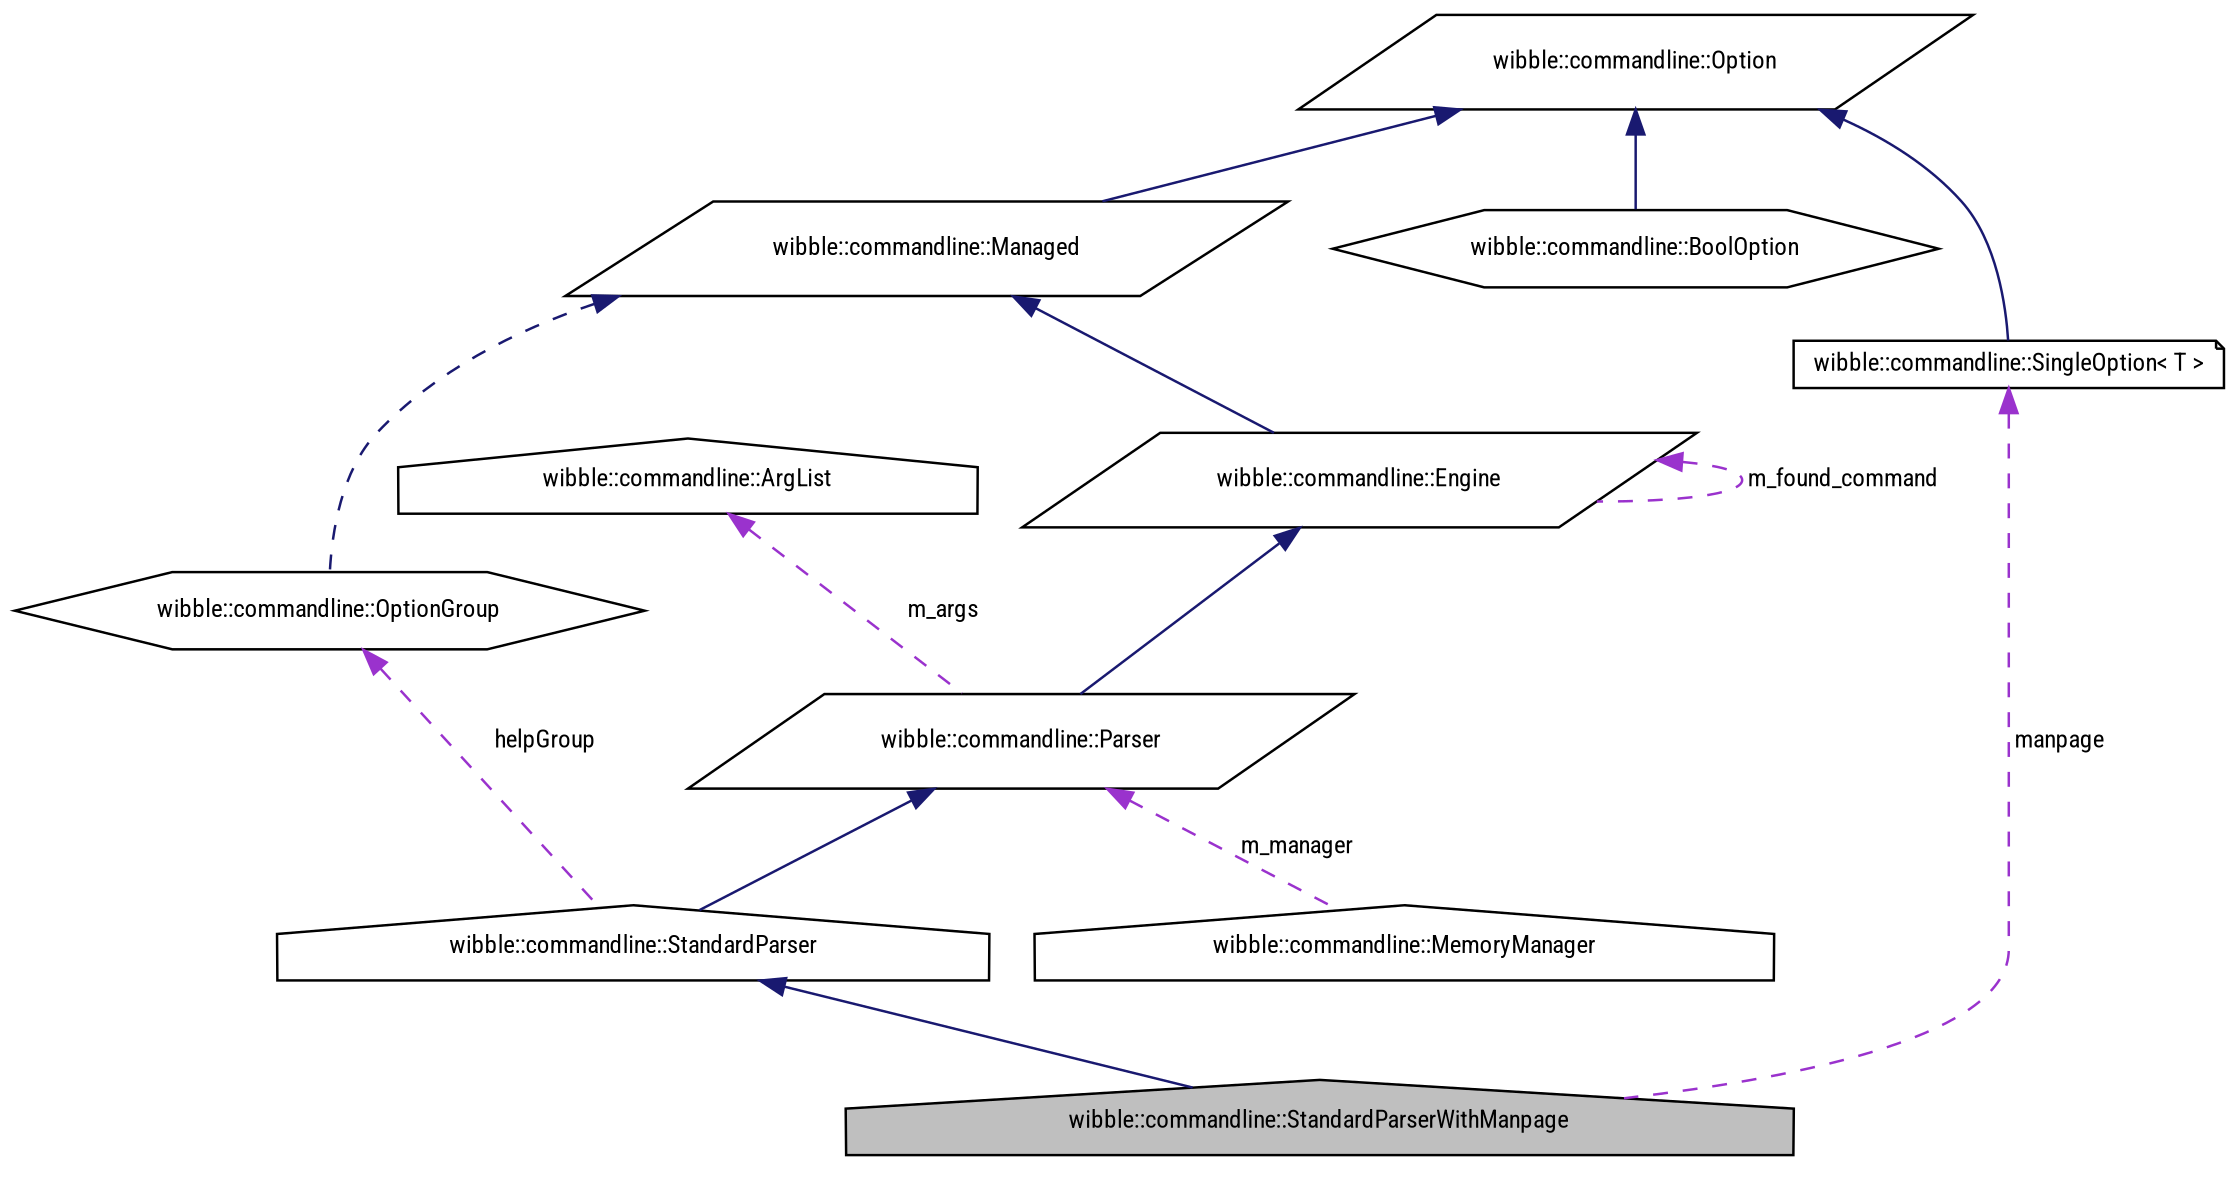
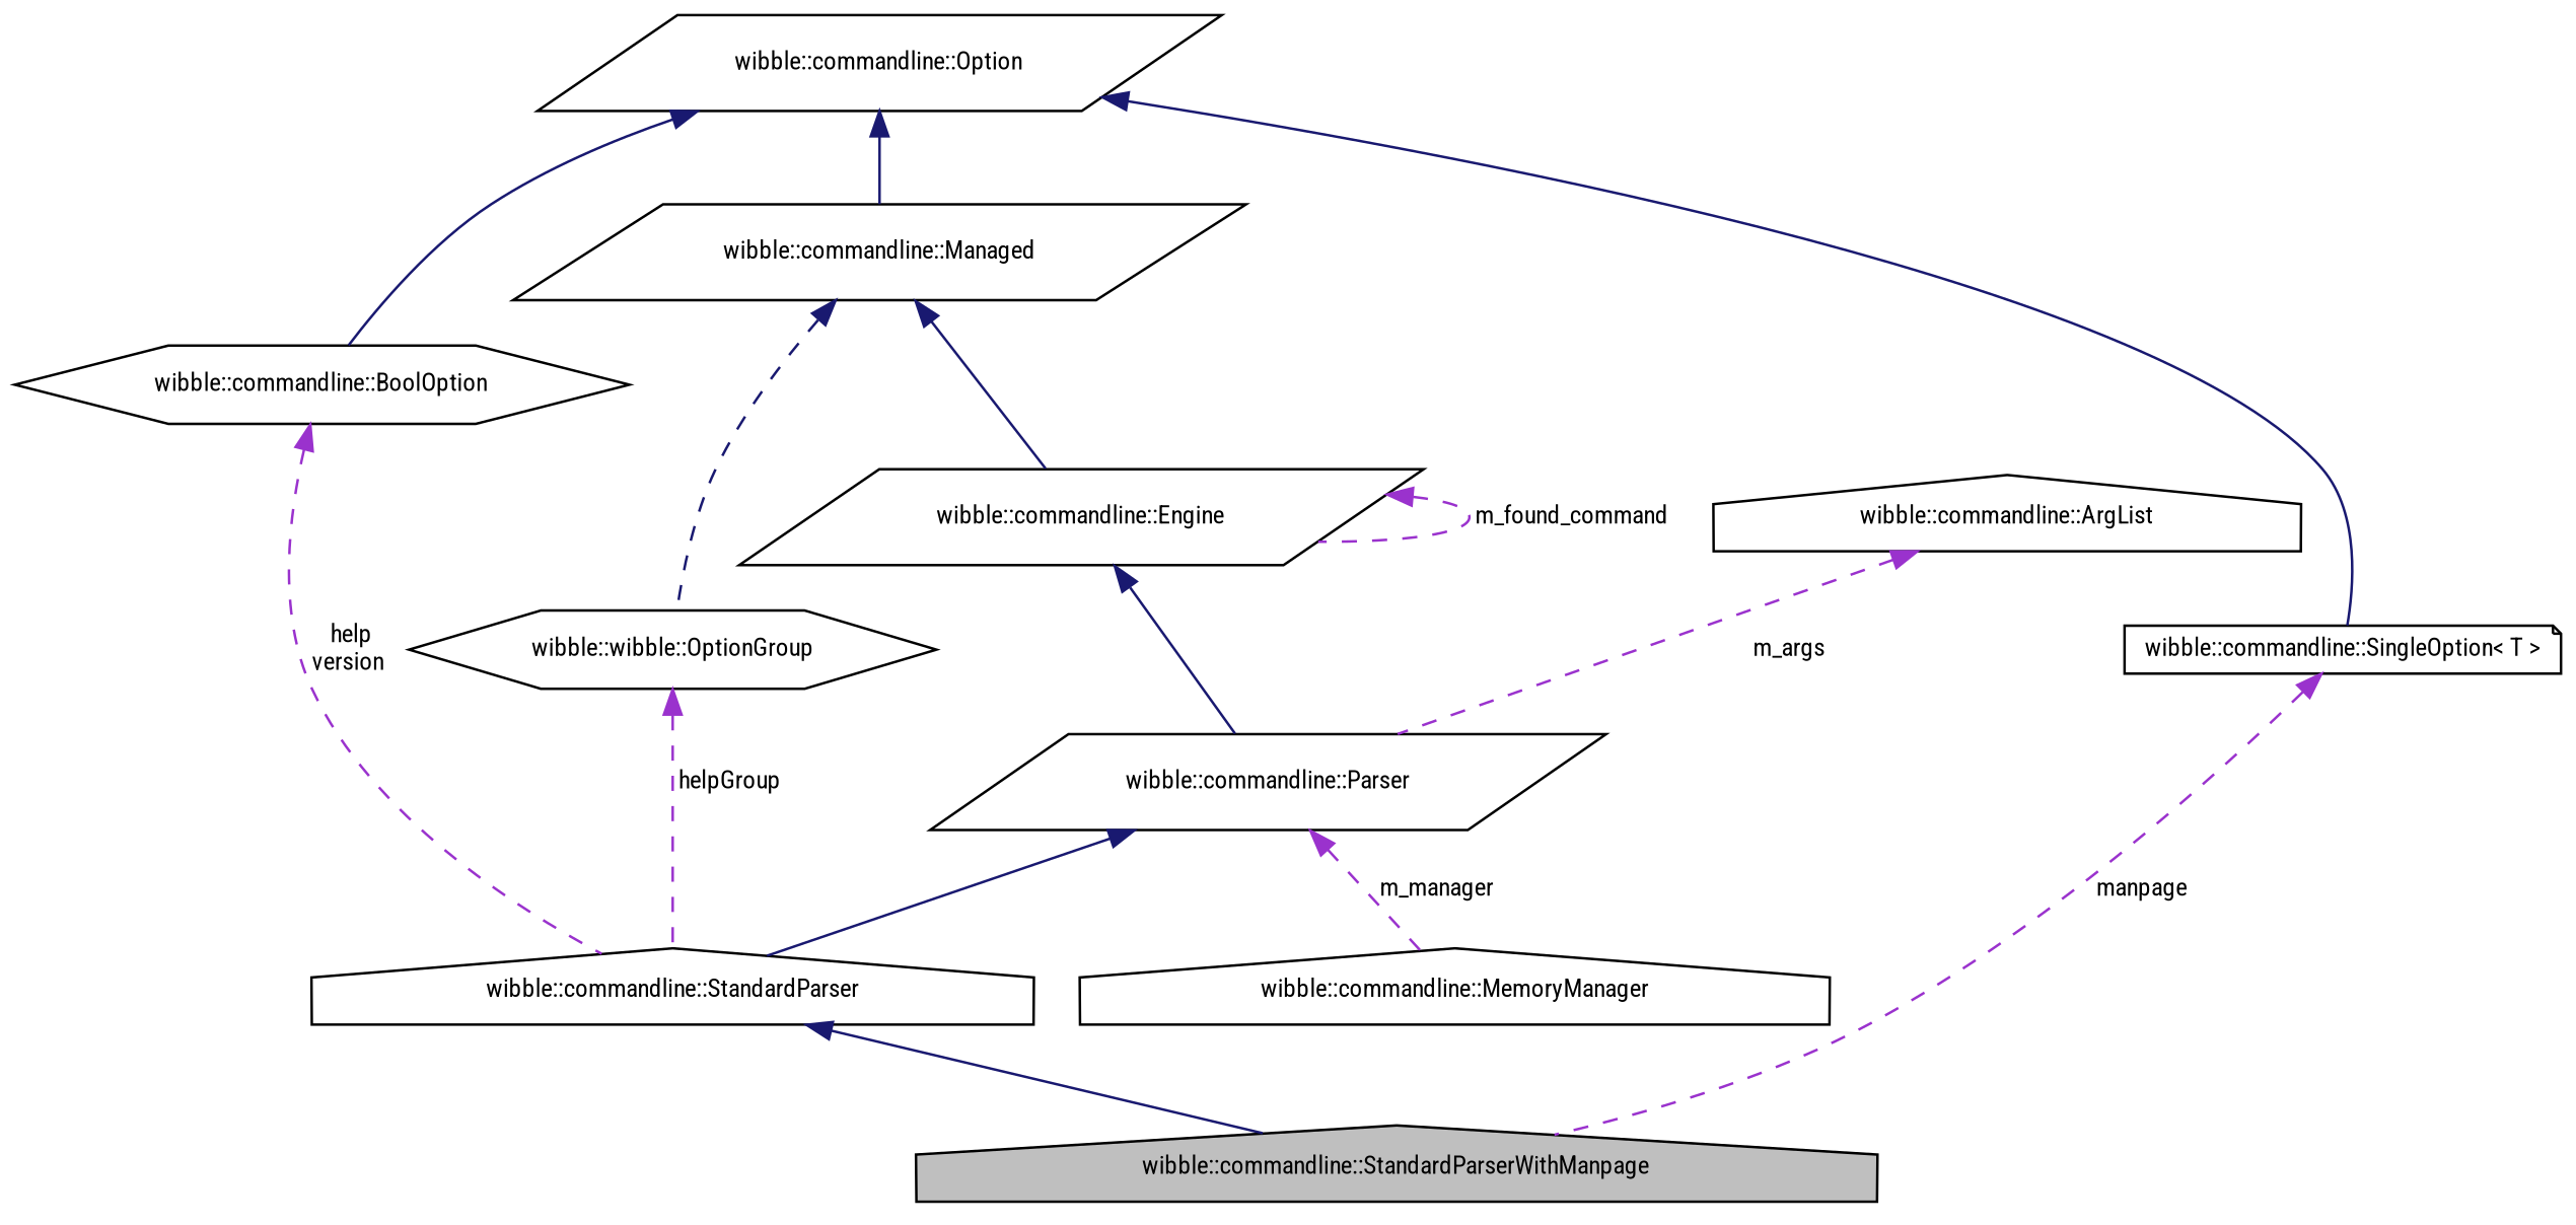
  digraph {
    fontname="Roboto Condensed"
    rankdir=TB
    node [color=black fillcolor=white fontname="Roboto Condensed" fontsize=10 shape=house style=filled]
    edge [color=midnightblue dir=back fontname="Roboto Condensed" fontsize=10 labelfontname=Helvetica labelfontsize=10 style=solid]
    n1 [fillcolor=grey75 fontcolor=black height=0.2 label="wibble::commandline::StandardParserWithManpage" width=0.4]
    n2 [height=0.2 label="wibble::commandline::StandardParser" width=0.4]
    n3 [height=0.2 label="wibble::commandline::Parser" shape=parallelogram width=0.4]
    n4 [height=0.2 label="wibble::commandline::MemoryManager" width=0.4]
    n5 [height=0.2 label="wibble::commandline::Engine" shape=parallelogram width=0.4]
    n6 [height=0.2 label="wibble::commandline::Managed" shape=parallelogram width=0.4]
-   n7 [height=0.2 label="wibble::commandline::OptionGroup" shape=hexagon width=0.4]
+   n7 [height=0.2 label="wibble::wibble::OptionGroup" shape=hexagon width=0.4]
    n8 [height=0.2 label="wibble::commandline::Option" shape=parallelogram width=0.4]
    n9 [height=0.2 label="wibble::commandline::BoolOption" shape=hexagon width=0.4]
    n10 [height=0.2 label="wibble::commandline::SingleOption\< T \>" shape=note width=0.4]
    n11 [height=0.2 label="wibble::commandline::ArgList" width=0.4]
    n2 -> n1
    n3 -> n2
    n3 -> n4 [color=darkorchid3 label=" m_manager" style=dashed]
    n5 -> n3
    n5 -> n5 [color=darkorchid3 label=" m_found_command" style=dashed]
    n6 -> n5
    n6 -> n7 [style=dashed]
    n7 -> n2 [color=darkorchid3 label=" helpGroup" style=dashed]
    n8 -> n6
    n8 -> n9
    n8 -> n10
+   n9 -> n2 [color=darkorchid3 label=" help\nversion" style=dashed]
    n10 -> n1 [color=darkorchid3 label=" manpage" style=dashed]
    n11 -> n3 [color=darkorchid3 label=" m_args" style=dashed]
  }
